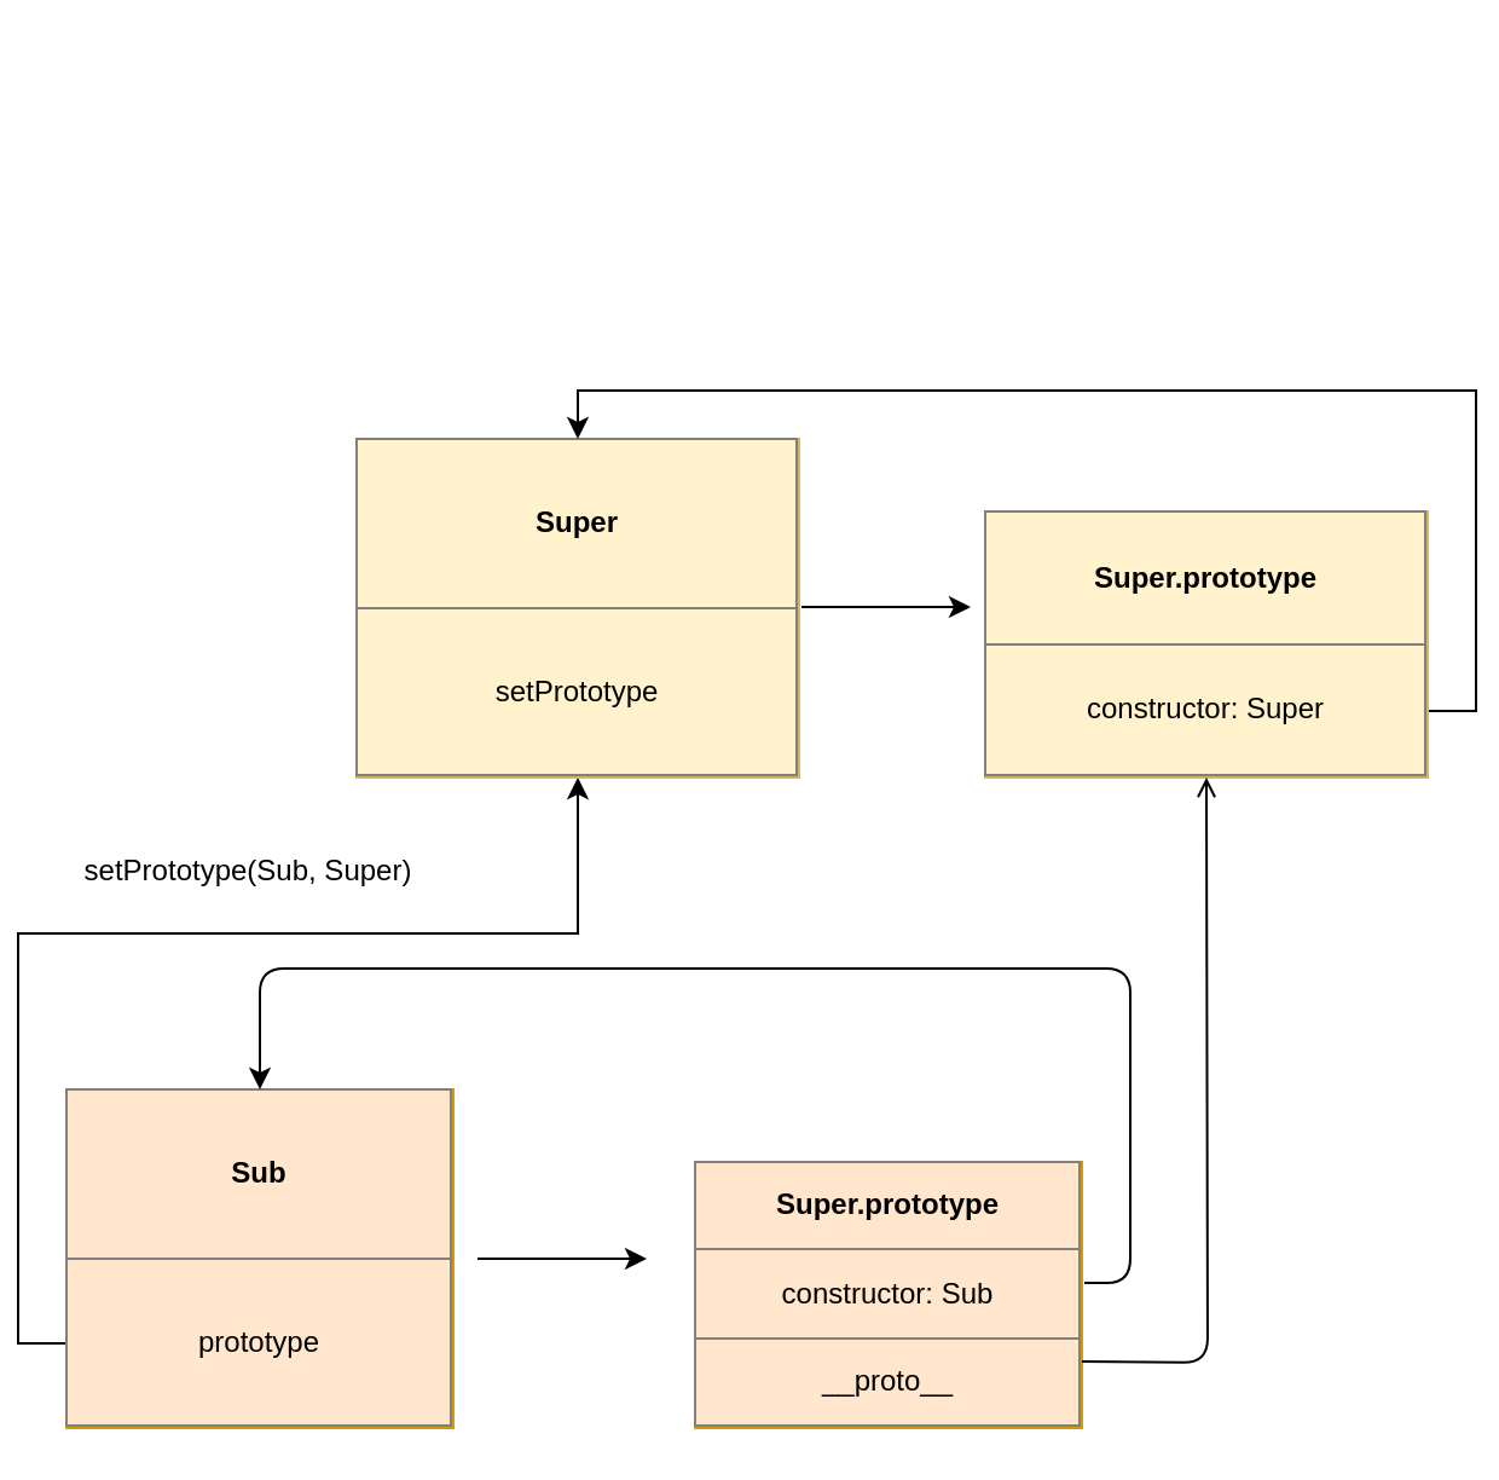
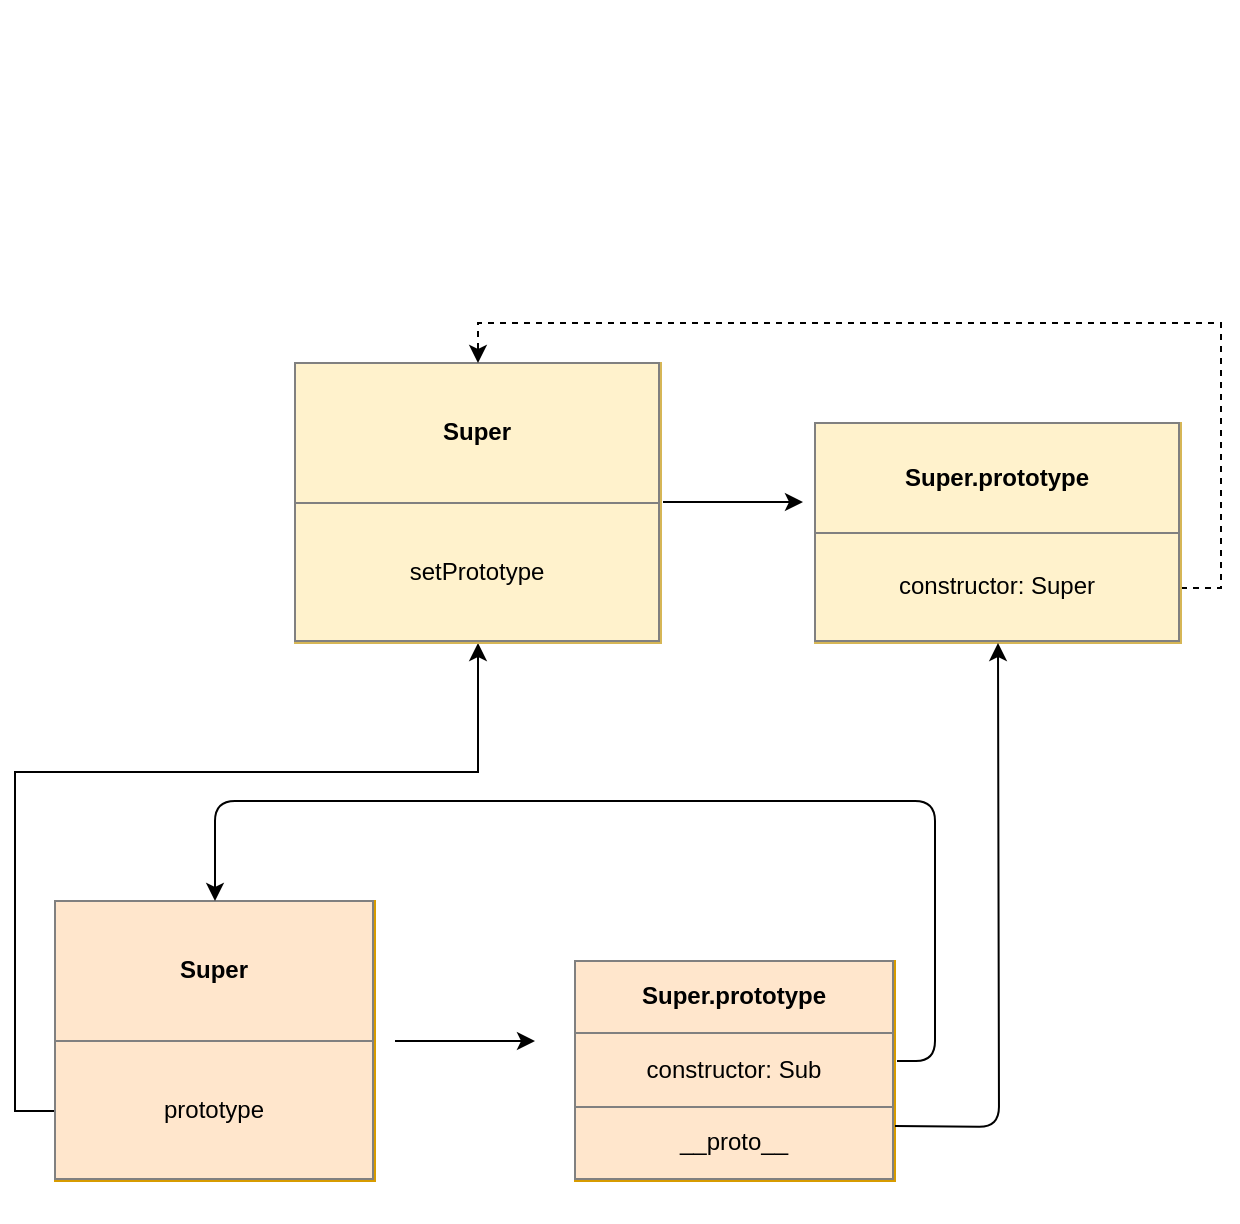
  <mxCell id="0" />
  <mxCell id="1" parent="0" />
  <mxCell id="2" value="" style="group" vertex="1" connectable="0" parent="1"><mxGeometry x="220" y="20" width="180" height="90" as="geometry" /></mxCell>
  <mxCell id="3" style="edgeStyle=orthogonalEdgeStyle;rounded=0;orthogonalLoop=1;jettySize=auto;html=1;exitX=0;exitY=0.75;exitDx=0;exitDy=0;entryX=0.5;entryY=1;entryDx=0;entryDy=0;" edge="1" parent="1" source="4" target="8"><mxGeometry relative="1" as="geometry" /></mxCell>
- <mxCell id="4" value="&lt;table border=&quot;1&quot; width=&quot;100%&quot; cellpadding=&quot;4&quot; style=&quot;width: 100% ; height: 100% ; border-collapse: collapse&quot;&gt;&lt;tbody&gt;&lt;tr&gt;&lt;th align=&quot;center&quot;&gt;Sub&lt;/th&gt;&lt;/tr&gt;&lt;tr&gt;&lt;td align=&quot;center&quot;&gt;prototype&lt;/td&gt;&lt;/tr&gt;&lt;/tbody&gt;&lt;/table&gt;" style="text;html=1;strokeColor=#d79b00;fillColor=#ffe6cc;overflow=fill;" vertex="1" parent="1"><mxGeometry x="20" y="450" width="160" height="140" as="geometry" /></mxCell>
+ <mxCell id="4" value="&lt;table border=&quot;1&quot; width=&quot;100%&quot; cellpadding=&quot;4&quot; style=&quot;width: 100% ; height: 100% ; border-collapse: collapse&quot;&gt;&lt;tbody&gt;&lt;tr&gt;&lt;th align=&quot;center&quot;&gt;Super&lt;/th&gt;&lt;/tr&gt;&lt;tr&gt;&lt;td align=&quot;center&quot;&gt;prototype&lt;/td&gt;&lt;/tr&gt;&lt;/tbody&gt;&lt;/table&gt;" style="text;html=1;strokeColor=#d79b00;fillColor=#ffe6cc;overflow=fill;" vertex="1" parent="1"><mxGeometry x="20" y="450" width="160" height="140" as="geometry" /></mxCell>
  <mxCell id="5" value="&lt;table border=&quot;1&quot; width=&quot;100%&quot; cellpadding=&quot;4&quot; style=&quot;width: 100% ; height: 100% ; border-collapse: collapse&quot;&gt;&lt;tbody&gt;&lt;tr&gt;&lt;th align=&quot;center&quot;&gt;Super&lt;span&gt;.prototype&lt;/span&gt;&lt;br&gt;&lt;/th&gt;&lt;/tr&gt;&lt;tr&gt;&lt;td align=&quot;center&quot;&gt;&lt;span&gt;constructor:&amp;nbsp;&lt;/span&gt;Sub&lt;br&gt;&lt;/td&gt;&lt;/tr&gt;&lt;tr&gt;&lt;td style=&quot;text-align: center&quot;&gt;__proto__&lt;/td&gt;&lt;/tr&gt;&lt;/tbody&gt;&lt;/table&gt;" style="text;html=1;strokeColor=#d79b00;fillColor=#ffe6cc;overflow=fill;" vertex="1" parent="1"><mxGeometry x="280" y="480" width="160" height="110" as="geometry" /></mxCell>
  <mxCell id="6" value="" style="endArrow=classic;html=1;entryX=0.5;entryY=0;entryDx=0;entryDy=0;" edge="1" parent="1" target="4"><mxGeometry width="50" height="50" relative="1" as="geometry"><mxPoint x="441" y="530" as="sourcePoint" /><mxPoint x="460" y="460" as="targetPoint" /><Array as="points"><mxPoint x="460" y="530" /><mxPoint x="460" y="400" /><mxPoint x="270" y="400" /><mxPoint x="100" y="400" /></Array></mxGeometry></mxCell>
  <mxCell id="7" value="" style="endArrow=classic;html=1;" edge="1" parent="1"><mxGeometry width="50" height="50" relative="1" as="geometry"><mxPoint x="190" y="520" as="sourcePoint" /><mxPoint x="260" y="520" as="targetPoint" /></mxGeometry></mxCell>
  <mxCell id="8" value="&lt;table border=&quot;1&quot; width=&quot;100%&quot; cellpadding=&quot;4&quot; style=&quot;width: 100% ; height: 100% ; border-collapse: collapse&quot;&gt;&lt;tbody&gt;&lt;tr&gt;&lt;th align=&quot;center&quot;&gt;Super&lt;/th&gt;&lt;/tr&gt;&lt;tr&gt;&lt;td align=&quot;center&quot;&gt;setPrototype&lt;/td&gt;&lt;/tr&gt;&lt;/tbody&gt;&lt;/table&gt;" style="text;html=1;strokeColor=#d6b656;fillColor=#fff2cc;overflow=fill;" vertex="1" parent="1"><mxGeometry x="140" y="181" width="183" height="140" as="geometry" /></mxCell>
- <mxCell id="9" style="edgeStyle=orthogonalEdgeStyle;rounded=0;orthogonalLoop=1;jettySize=auto;html=1;exitX=1;exitY=0.75;exitDx=0;exitDy=0;entryX=0.5;entryY=0;entryDx=0;entryDy=0;" edge="1" parent="1" source="10" target="8"><mxGeometry relative="1" as="geometry" /></mxCell>
+ <mxCell id="9" style="edgeStyle=orthogonalEdgeStyle;rounded=0;orthogonalLoop=1;jettySize=auto;html=1;exitX=1;exitY=0.75;exitDx=0;exitDy=0;entryX=0.5;entryY=0;entryDx=0;entryDy=0;dashed=1;" edge="1" parent="1" source="10" target="8"><mxGeometry relative="1" as="geometry" /></mxCell>
  <mxCell id="10" value="&lt;table border=&quot;1&quot; width=&quot;100%&quot; cellpadding=&quot;4&quot; style=&quot;width: 100% ; height: 100% ; border-collapse: collapse&quot;&gt;&lt;tbody&gt;&lt;tr&gt;&lt;th align=&quot;center&quot;&gt;&lt;span&gt;Super.prototype&lt;/span&gt;&lt;br&gt;&lt;/th&gt;&lt;/tr&gt;&lt;tr&gt;&lt;td align=&quot;center&quot;&gt;&lt;span&gt;constructor: Super&lt;/span&gt;&lt;br&gt;&lt;/td&gt;&lt;/tr&gt;&lt;/tbody&gt;&lt;/table&gt;" style="text;html=1;strokeColor=#d6b656;fillColor=#fff2cc;overflow=fill;" vertex="1" parent="1"><mxGeometry x="400" y="211" width="183" height="110" as="geometry" /></mxCell>
  <mxCell id="11" value="" style="endArrow=classic;html=1;" edge="1" parent="1"><mxGeometry width="50" height="50" relative="1" as="geometry"><mxPoint x="324" y="250.5" as="sourcePoint" /><mxPoint x="394" y="250.5" as="targetPoint" /></mxGeometry></mxCell>
- <mxCell id="12" value="" style="endArrow=open;html=1;exitX=1;exitY=0.75;exitDx=0;exitDy=0;entryX=0.5;entryY=1;entryDx=0;entryDy=0;" edge="1" parent="1" source="5" target="10"><mxGeometry width="50" height="50" relative="1" as="geometry"><mxPoint x="250" y="470" as="sourcePoint" /><mxPoint x="300" y="420" as="targetPoint" /><Array as="points"><mxPoint x="492" y="563" /></Array></mxGeometry></mxCell>
- <mxCell id="13" value="setPrototype(Sub, Super)" style="text;html=1;align=center;verticalAlign=middle;resizable=0;points=[];autosize=1;" vertex="1" parent="1"><mxGeometry x="20" y="350" width="150" height="20" as="geometry" /></mxCell>
+ <mxCell id="12" value="" style="endArrow=classic;html=1;exitX=1;exitY=0.75;exitDx=0;exitDy=0;entryX=0.5;entryY=1;entryDx=0;entryDy=0;" edge="1" parent="1" source="5" target="10"><mxGeometry width="50" height="50" relative="1" as="geometry"><mxPoint x="250" y="470" as="sourcePoint" /><mxPoint x="300" y="420" as="targetPoint" /><Array as="points"><mxPoint x="492" y="563" /></Array></mxGeometry></mxCell>
